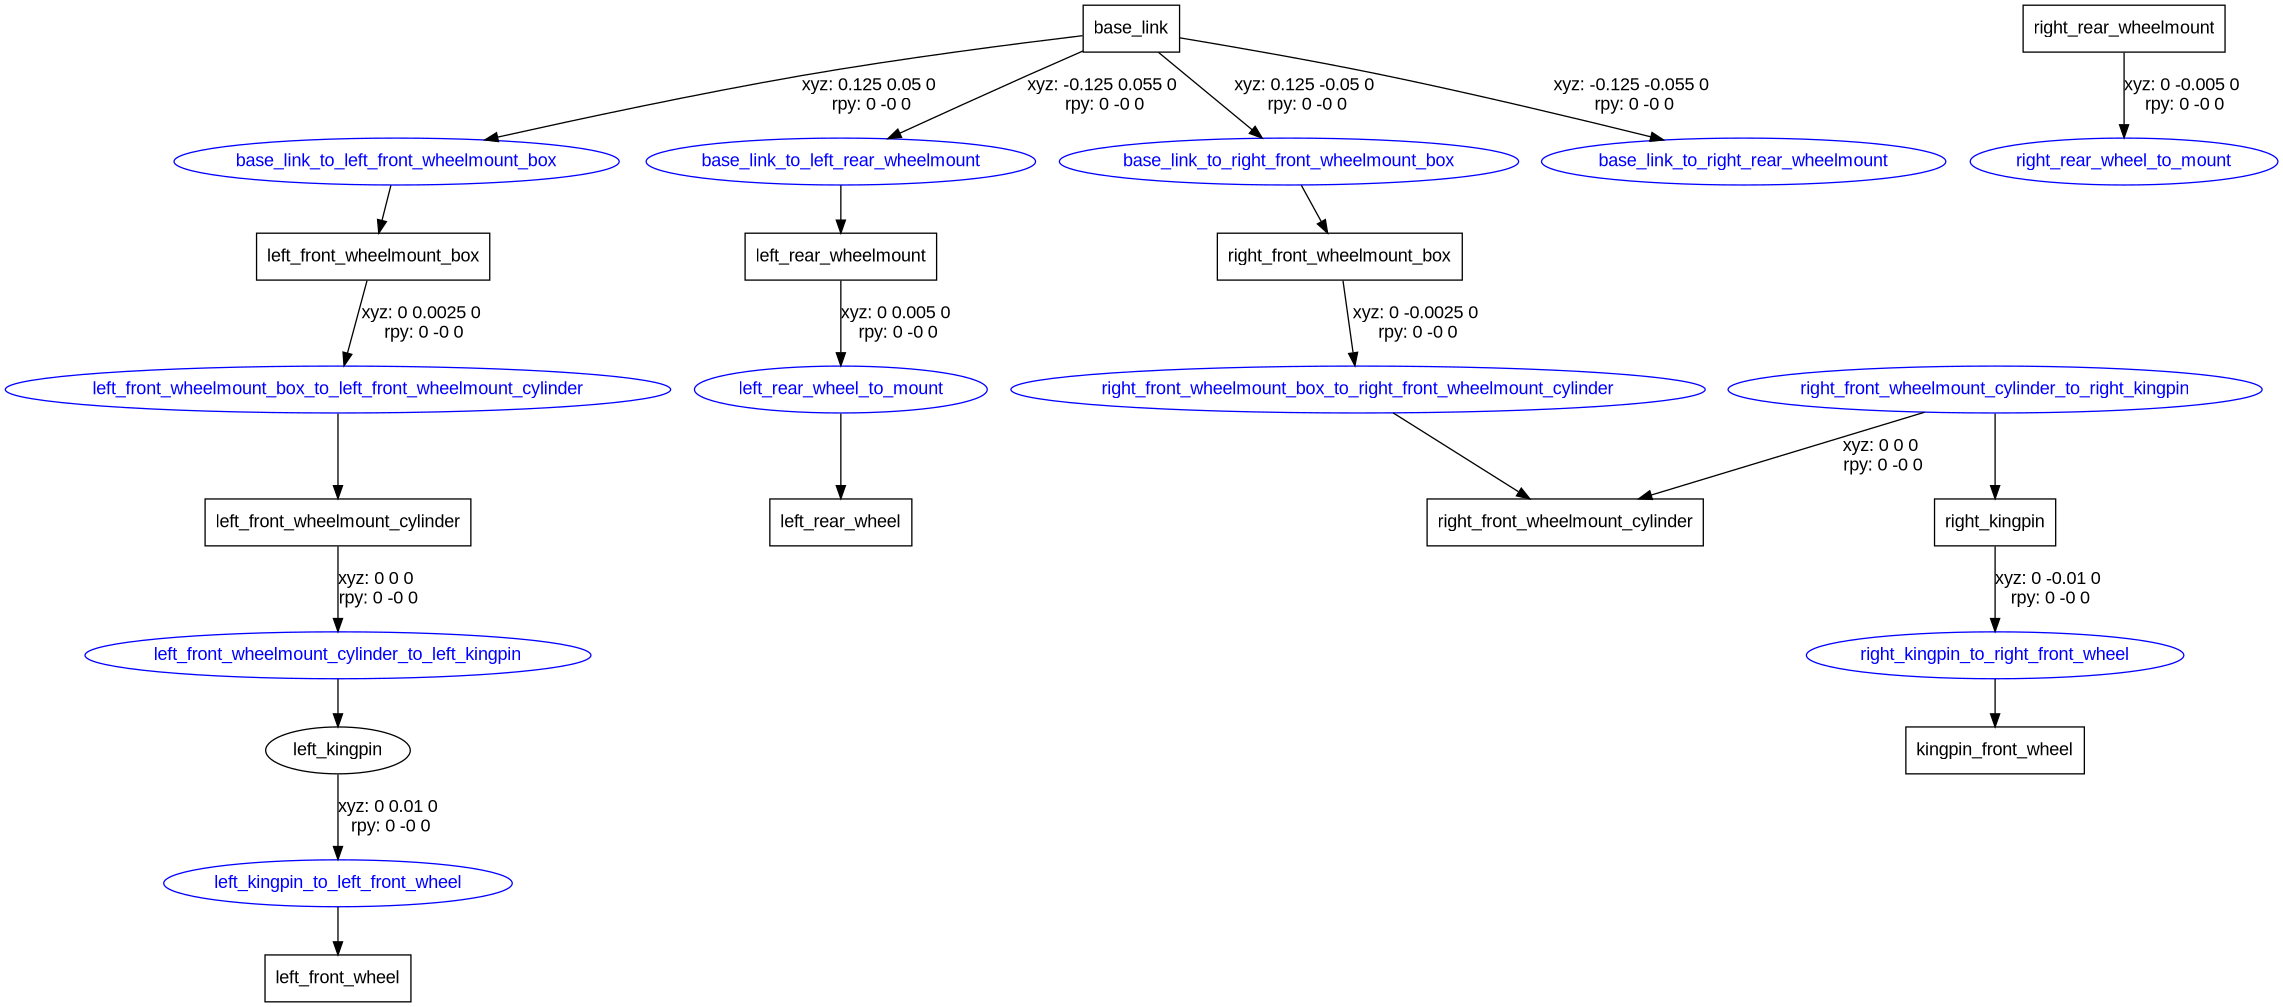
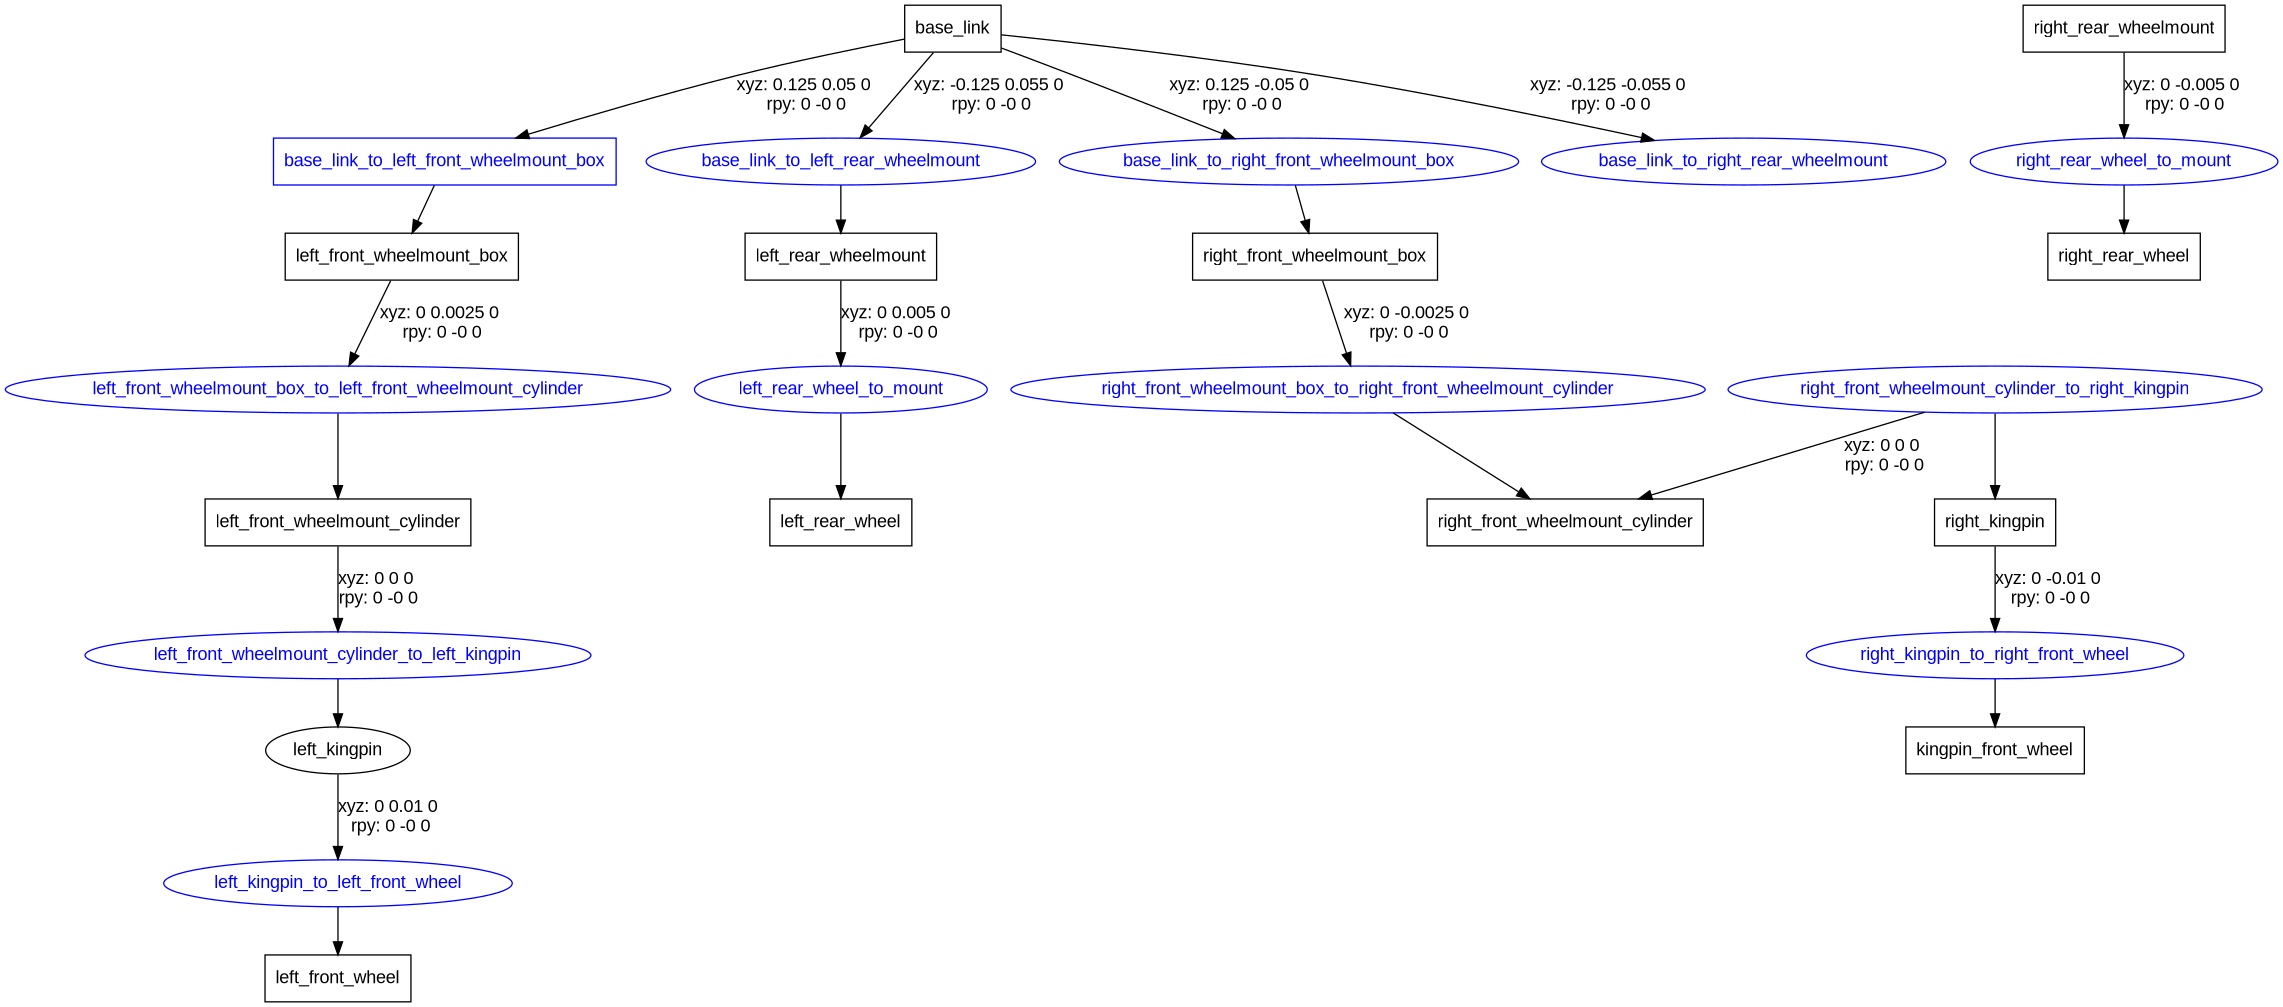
  digraph {
    fontname="Liberation Sans"
    node [fontname="Liberation Sans" shape=ellipse]
    edge [fontname="Liberation Sans"]
    n1 [label=base_link shape=box]
-   base_link_to_left_front_wheelmount_box [color=blue fontcolor=blue]
+   base_link_to_left_front_wheelmount_box [color=blue fontcolor=blue shape=box]
    base_link_to_left_rear_wheelmount [color=blue fontcolor=blue]
    base_link_to_right_front_wheelmount_box [color=blue fontcolor=blue]
    base_link_to_right_rear_wheelmount [color=blue fontcolor=blue]
    n6 [label=left_front_wheelmount_box shape=box]
    n7 [label=left_rear_wheelmount shape=box]
    n8 [label=right_front_wheelmount_box shape=box]
    left_front_wheelmount_box_to_left_front_wheelmount_cylinder [color=blue fontcolor=blue]
    n10 [label=left_front_wheelmount_cylinder shape=box]
    left_front_wheelmount_cylinder_to_left_kingpin [color=blue fontcolor=blue]
    n12 [label=left_kingpin]
    left_kingpin_to_left_front_wheel [color=blue fontcolor=blue]
    n14 [label=left_front_wheel shape=box]
    left_rear_wheel_to_mount [color=blue fontcolor=blue]
    n16 [label=left_rear_wheel shape=box]
    right_front_wheelmount_box_to_right_front_wheelmount_cylinder [color=blue fontcolor=blue]
    n18 [label=right_front_wheelmount_cylinder shape=box]
    right_front_wheelmount_cylinder_to_right_kingpin [color=blue fontcolor=blue]
    n20 [label=right_kingpin shape=box]
    right_kingpin_to_right_front_wheel [color=blue fontcolor=blue]
    n22 [label=kingpin_front_wheel shape=box]
    n23 [label=right_rear_wheelmount shape=box]
    right_rear_wheel_to_mount [color=blue fontcolor=blue]
+   n25 [label=right_rear_wheel shape=box]
    n1 -> base_link_to_left_front_wheelmount_box [label="xyz: 0.125 0.05 0 \nrpy: 0 -0 0"]
    n1 -> base_link_to_left_rear_wheelmount [label="xyz: -0.125 0.055 0 \nrpy: 0 -0 0"]
    n1 -> base_link_to_right_front_wheelmount_box [label="xyz: 0.125 -0.05 0 \nrpy: 0 -0 0"]
    n1 -> base_link_to_right_rear_wheelmount [label="xyz: -0.125 -0.055 0 \nrpy: 0 -0 0"]
    base_link_to_left_front_wheelmount_box -> n6
    base_link_to_left_rear_wheelmount -> n7
    base_link_to_right_front_wheelmount_box -> n8
    n6 -> left_front_wheelmount_box_to_left_front_wheelmount_cylinder [label="xyz: 0 0.0025 0 \nrpy: 0 -0 0"]
    n7 -> left_rear_wheel_to_mount [label="xyz: 0 0.005 0 \nrpy: 0 -0 0"]
    n8 -> right_front_wheelmount_box_to_right_front_wheelmount_cylinder [label="xyz: 0 -0.0025 0 \nrpy: 0 -0 0"]
    left_front_wheelmount_box_to_left_front_wheelmount_cylinder -> n10
    n10 -> left_front_wheelmount_cylinder_to_left_kingpin [label="xyz: 0 0 0 \nrpy: 0 -0 0"]
    left_front_wheelmount_cylinder_to_left_kingpin -> n12
    n12 -> left_kingpin_to_left_front_wheel [label="xyz: 0 0.01 0 \nrpy: 0 -0 0"]
    left_kingpin_to_left_front_wheel -> n14
    left_rear_wheel_to_mount -> n16
    right_front_wheelmount_box_to_right_front_wheelmount_cylinder -> n18
    right_front_wheelmount_cylinder_to_right_kingpin -> n18 [label="xyz: 0 0 0 \nrpy: 0 -0 0"]
    right_front_wheelmount_cylinder_to_right_kingpin -> n20
    n20 -> right_kingpin_to_right_front_wheel [label="xyz: 0 -0.01 0 \nrpy: 0 -0 0"]
    right_kingpin_to_right_front_wheel -> n22
    n23 -> right_rear_wheel_to_mount [label="xyz: 0 -0.005 0 \nrpy: 0 -0 0"]
+   right_rear_wheel_to_mount -> n25
  }
